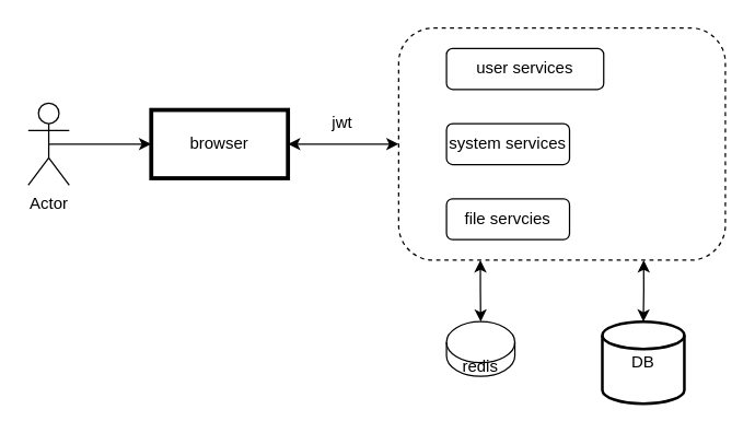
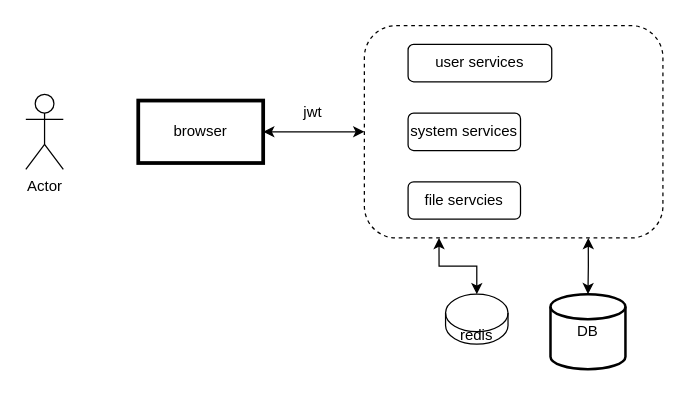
  <mxCell id="0" />
  <mxCell id="1" parent="0" />
- <mxCell id="2" value="redis" style="shape=cylinder3;whiteSpace=wrap;html=1;boundedLbl=1;backgroundOutline=1;size=15;" vertex="1" parent="1"><mxGeometry x="326" y="235" width="50" height="40" as="geometry" /></mxCell>
- <mxCell id="3" style="edgeStyle=orthogonalEdgeStyle;rounded=0;orthogonalLoop=1;jettySize=auto;html=1;exitX=0.5;exitY=0.5;exitDx=0;exitDy=0;exitPerimeter=0;entryX=0;entryY=0.5;entryDx=0;entryDy=0;endArrow=classic;endFill=1;" edge="1" parent="1" source="4" target="6"><mxGeometry relative="1" as="geometry" /></mxCell>
+ <mxCell id="2" value="redis" style="shape=cylinder3;whiteSpace=wrap;html=1;boundedLbl=1;backgroundOutline=1;size=15;" vertex="1" parent="1"><mxGeometry x="356" y="235" width="50" height="40" as="geometry" /></mxCell>
  <mxCell id="4" value="Actor" style="shape=umlActor;verticalLabelPosition=bottom;verticalAlign=top;html=1;outlineConnect=0;" vertex="1" parent="1"><mxGeometry x="20" y="75" width="30" height="60" as="geometry" /></mxCell>
  <mxCell id="5" style="edgeStyle=orthogonalEdgeStyle;rounded=0;orthogonalLoop=1;jettySize=auto;html=1;exitX=1;exitY=0.5;exitDx=0;exitDy=0;entryX=0;entryY=0.5;entryDx=0;entryDy=0;endArrow=classic;endFill=1;startArrow=classic;startFill=1;" edge="1" parent="1" source="6" target="9"><mxGeometry relative="1" as="geometry" /></mxCell>
  <mxCell id="6" value="browser" style="rounded=0;whiteSpace=wrap;html=1;strokeWidth=3;" vertex="1" parent="1"><mxGeometry x="110" y="80" width="100" height="50" as="geometry" /></mxCell>
  <mxCell id="7" style="edgeStyle=orthogonalEdgeStyle;rounded=0;orthogonalLoop=1;jettySize=auto;html=1;exitX=0.75;exitY=1;exitDx=0;exitDy=0;entryX=0.5;entryY=0;entryDx=0;entryDy=0;entryPerimeter=0;startArrow=classic;startFill=1;endArrow=classic;endFill=1;" edge="1" parent="1" source="9" target="10"><mxGeometry relative="1" as="geometry" /></mxCell>
  <mxCell id="8" style="edgeStyle=orthogonalEdgeStyle;rounded=0;orthogonalLoop=1;jettySize=auto;html=1;exitX=0.25;exitY=1;exitDx=0;exitDy=0;entryX=0.5;entryY=0;entryDx=0;entryDy=0;entryPerimeter=0;startArrow=classic;startFill=1;endArrow=classic;endFill=1;" edge="1" parent="1" source="9" target="2"><mxGeometry relative="1" as="geometry" /></mxCell>
  <mxCell id="9" value="" style="rounded=1;whiteSpace=wrap;html=1;dashed=1;strokeWidth=1;" vertex="1" parent="1"><mxGeometry x="291" y="20" width="239" height="170" as="geometry" /></mxCell>
  <mxCell id="10" value="DB" style="strokeWidth=2;html=1;shape=mxgraph.flowchart.database;whiteSpace=wrap;" vertex="1" parent="1"><mxGeometry x="440" y="235" width="60" height="60" as="geometry" /></mxCell>
  <mxCell id="11" value="user services" style="rounded=1;whiteSpace=wrap;html=1;strokeWidth=1;" vertex="1" parent="1"><mxGeometry x="326" y="35" width="115" height="30" as="geometry" /></mxCell>
  <mxCell id="12" value="system services" style="rounded=1;whiteSpace=wrap;html=1;strokeWidth=1;" vertex="1" parent="1"><mxGeometry x="326" y="90" width="90" height="30" as="geometry" /></mxCell>
  <mxCell id="13" value="file servcies" style="rounded=1;whiteSpace=wrap;html=1;strokeWidth=1;" vertex="1" parent="1"><mxGeometry x="326" y="145" width="90" height="30" as="geometry" /></mxCell>
  <mxCell id="14" value="jwt" style="text;html=1;strokeColor=none;fillColor=none;align=center;verticalAlign=middle;whiteSpace=wrap;rounded=0;strokeWidth=1;" vertex="1" parent="1"><mxGeometry x="230" y="80" width="40" height="20" as="geometry" /></mxCell>
